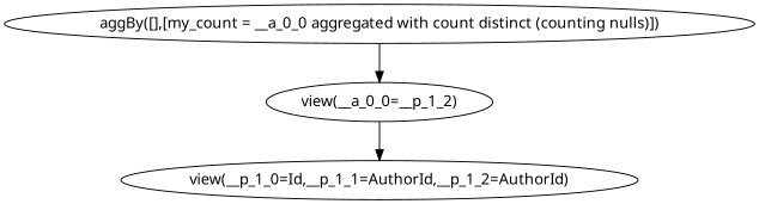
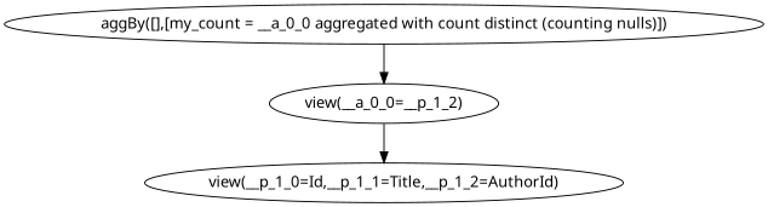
  digraph {
    fontname="Noto Sans"
    node [fontname="Noto Sans"]
    edge [fontname="Noto Sans"]
-   n1 [label="view(__p_1_0=Id,__p_1_1=AuthorId,__p_1_2=AuthorId)"]
+   n1 [label="view(__p_1_0=Id,__p_1_1=Title,__p_1_2=AuthorId)"]
    n2 [label="view(__a_0_0=__p_1_2)"]
    n3 [label="aggBy([],[my_count = __a_0_0 aggregated with count distinct (counting nulls)])"]
    n2 -> n1
    n3 -> n2
  }
